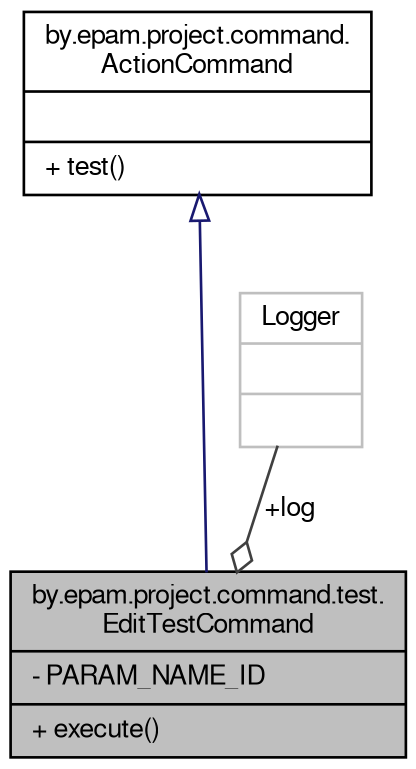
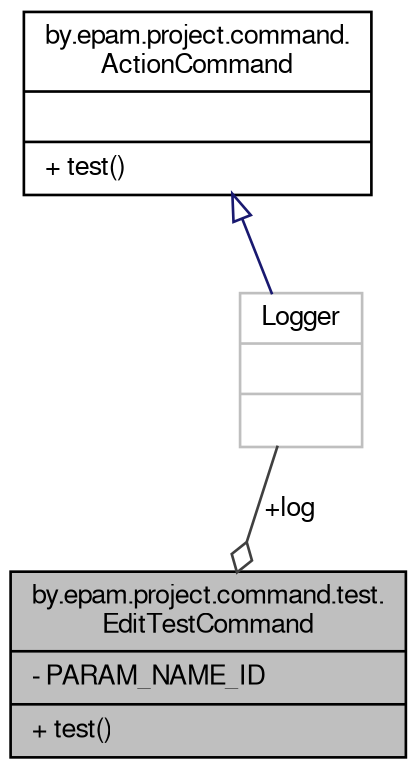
  digraph {
    node [color=black fontname=FreeSans fontsize=10 shape=record]
    edge [fontname=FreeSans fontsize=10 labelfontname=FreeSans labelfontsize=10 style=solid]
-   n1 [fillcolor=grey75 fontcolor=black height=0.2 label="{by.epam.project.command.test.\lEditTestCommand\n|- PARAM_NAME_ID\l|+ execute()\l}" style=filled width=0.4]
+   n1 [fillcolor=grey75 fontcolor=black height=0.2 label="{by.epam.project.command.test.\lEditTestCommand\n|- PARAM_NAME_ID\l|+ test()\l}" style=filled width=0.4]
    n2 [height=0.2 label="{by.epam.project.command.\lActionCommand\n||+ test()\l}" width=0.4]
    n3 [color=grey75 height=0.2 label="{Logger\n||}" width=0.4]
-   n2 -> n1 [arrowtail=onormal color=midnightblue dir=back]
+   n2 -> n3 [arrowtail=onormal color=midnightblue dir=back]
    n3 -> n1 [arrowhead=odiamond color=grey25 label=" +log"]
  }
